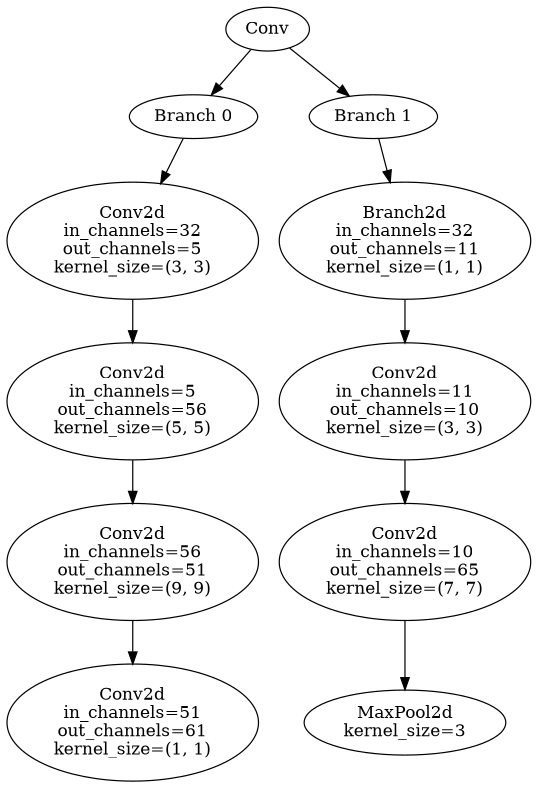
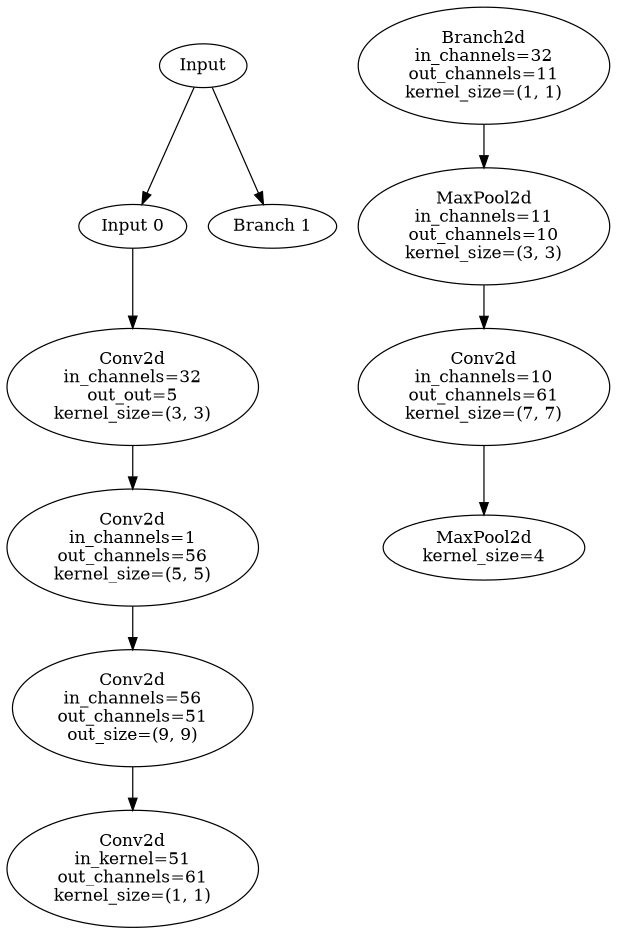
  digraph {
-   n1 [label=Conv]
-   n2 [label="Branch 0"]
+   n1 [label=Input]
+   n2 [label="Input 0"]
    n3 [label="Branch 1"]
-   n4 [label="Conv2d\nin_channels=32\nout_channels=5\nkernel_size=(3, 3)"]
+   n4 [label="Conv2d\nin_channels=32\nout_out=5\nkernel_size=(3, 3)"]
    n5 [label="Branch2d\nin_channels=32\nout_channels=11\nkernel_size=(1, 1)"]
-   n6 [label="Conv2d\nin_channels=5\nout_channels=56\nkernel_size=(5, 5)"]
-   n7 [label="Conv2d\nin_channels=56\nout_channels=51\nkernel_size=(9, 9)"]
-   n8 [label="Conv2d\nin_channels=51\nout_channels=61\nkernel_size=(1, 1)"]
-   n9 [label="Conv2d\nin_channels=11\nout_channels=10\nkernel_size=(3, 3)"]
-   n10 [label="Conv2d\nin_channels=10\nout_channels=65\nkernel_size=(7, 7)"]
-   n11 [label="MaxPool2d\nkernel_size=3"]
+   n6 [label="Conv2d\nin_channels=1\nout_channels=56\nkernel_size=(5, 5)"]
+   n7 [label="Conv2d\nin_channels=56\nout_channels=51\nout_size=(9, 9)"]
+   n8 [label="Conv2d\nin_kernel=51\nout_channels=61\nkernel_size=(1, 1)"]
+   n9 [label="MaxPool2d\nin_channels=11\nout_channels=10\nkernel_size=(3, 3)"]
+   n10 [label="Conv2d\nin_channels=10\nout_channels=61\nkernel_size=(7, 7)"]
+   n11 [label="MaxPool2d\nkernel_size=4"]
    n1 -> n2
    n1 -> n3
    n2 -> n4
-   n3 -> n5
    n4 -> n6
    n5 -> n9
    n6 -> n7
    n7 -> n8
    n9 -> n10
    n10 -> n11
  }
